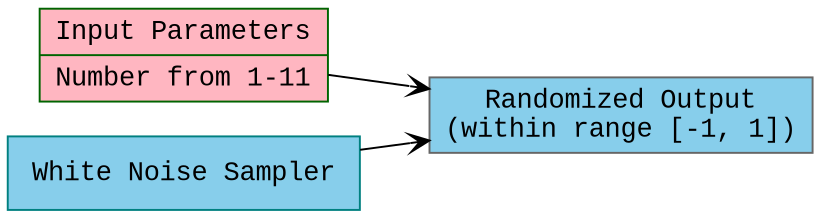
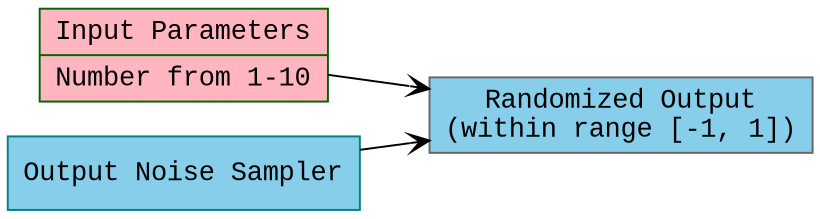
  digraph {
    fontname="Liberation Mono"
    rankdir=LR
    node [fillcolor=skyblue fontname="Liberation Mono" shape=record style=filled]
    edge [arrowhead=vee fontname="Liberation Mono"]
-   n1 [color=darkgreen fillcolor=lightpink label="Input Parameters|Number from 1-11"]
+   n1 [color=darkgreen fillcolor=lightpink label="Input Parameters|Number from 1-10"]
    n2 [color=gray40 label="Randomized Output\n(within range [-1, 1])"]
-   n3 [color=teal label="White Noise Sampler"]
+   n3 [color=teal label="Output Noise Sampler"]
    n1 -> n2
    n3 -> n2
  }
